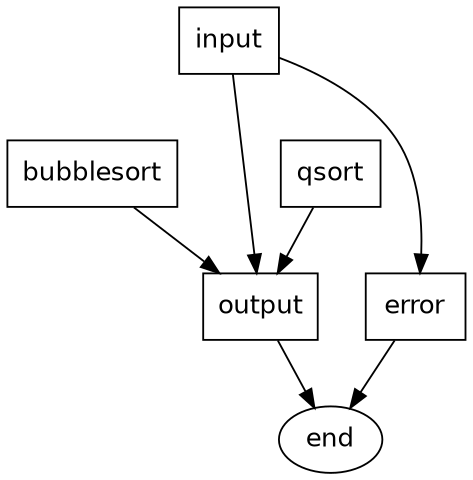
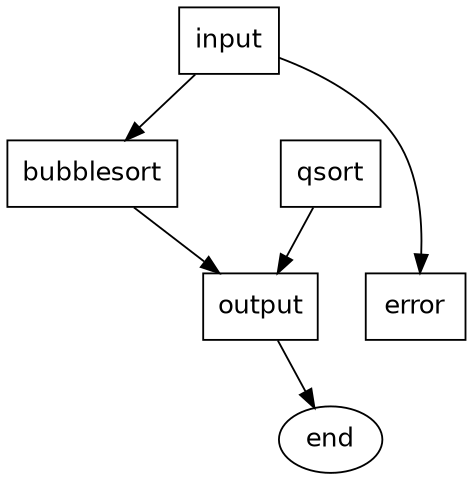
  digraph {
    fontname="DejaVu Sans"
    node [fontname="DejaVu Sans" shape=box]
    edge [fontname="DejaVu Sans"]
    input
    bubblesort
    error
    output
    qsort
    end [shape=""]
-   input -> output
+   input -> bubblesort
    input -> error
    bubblesort -> output
-   error -> end
    output -> end
    qsort -> output
  }
